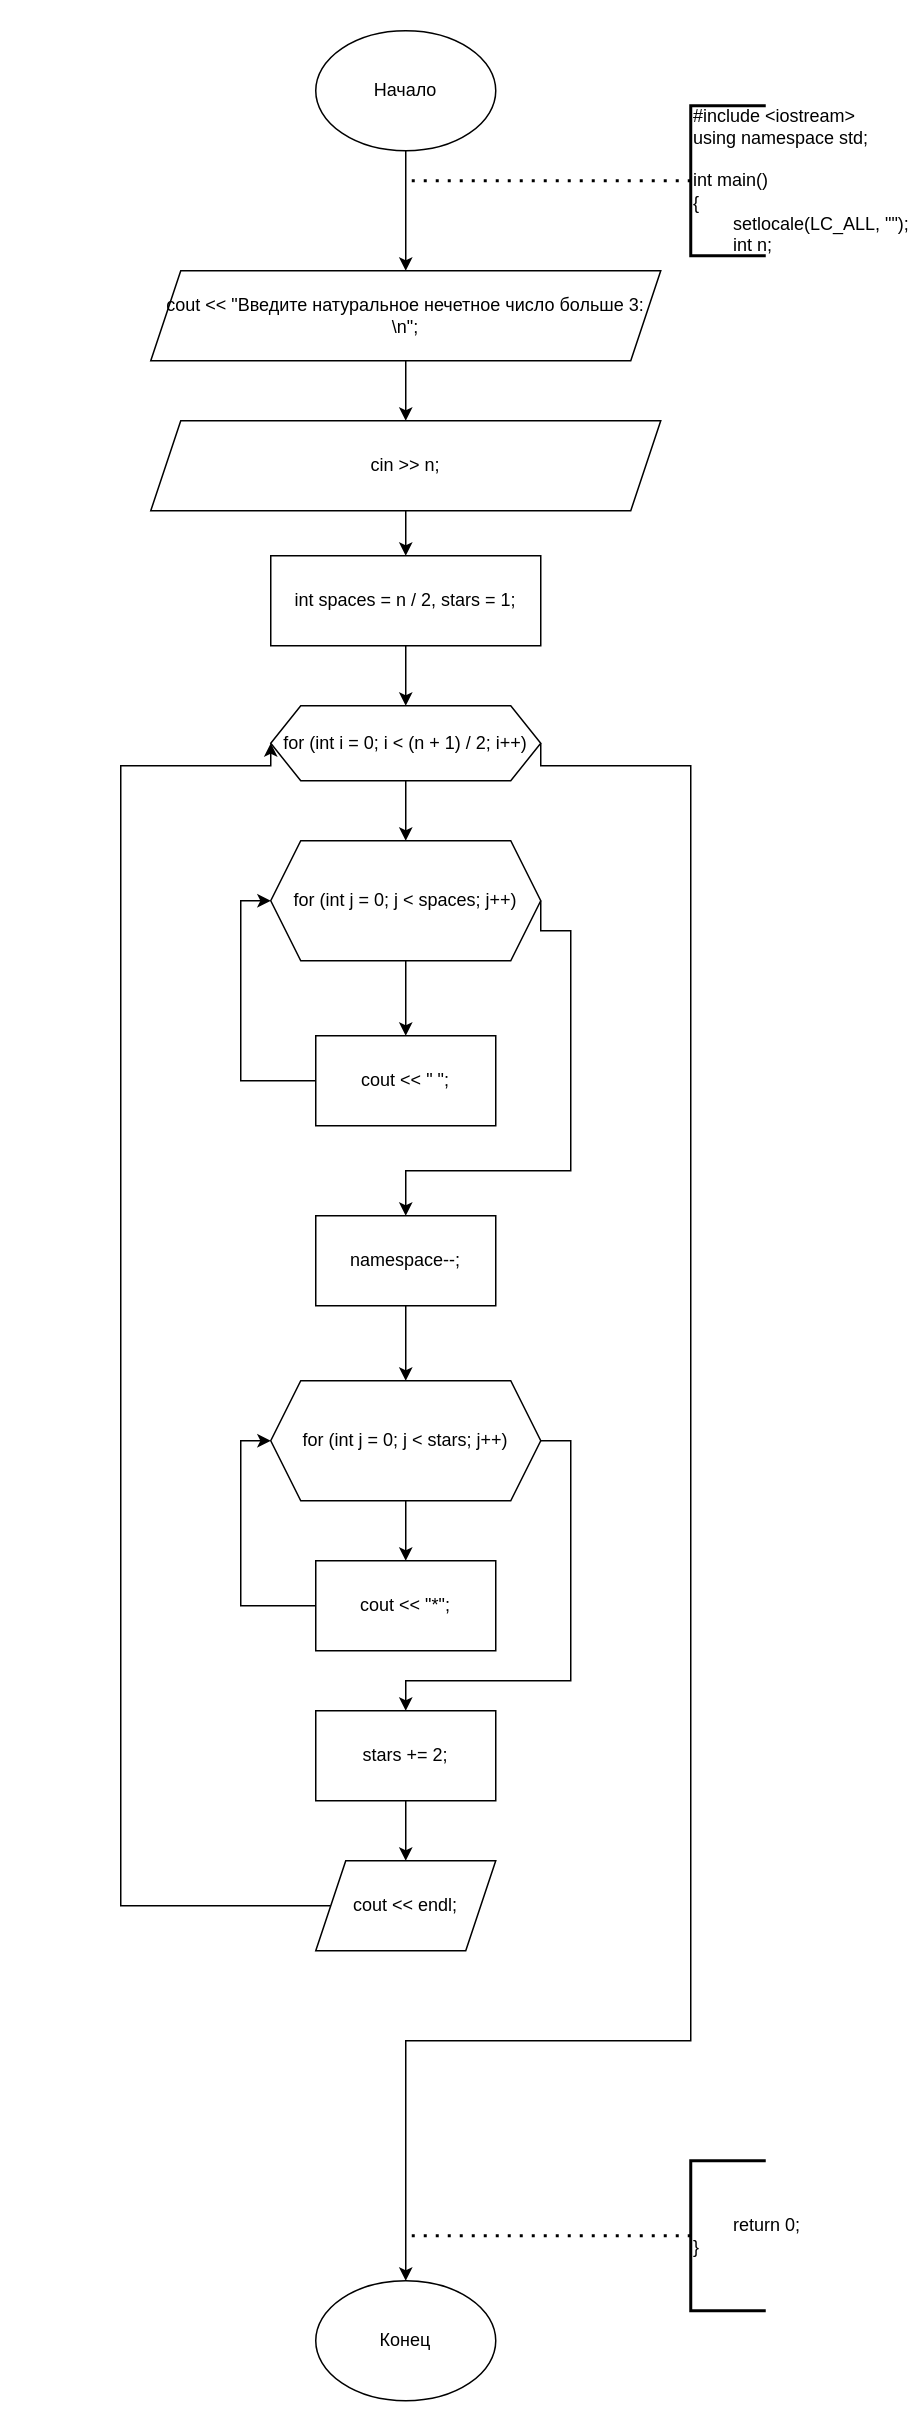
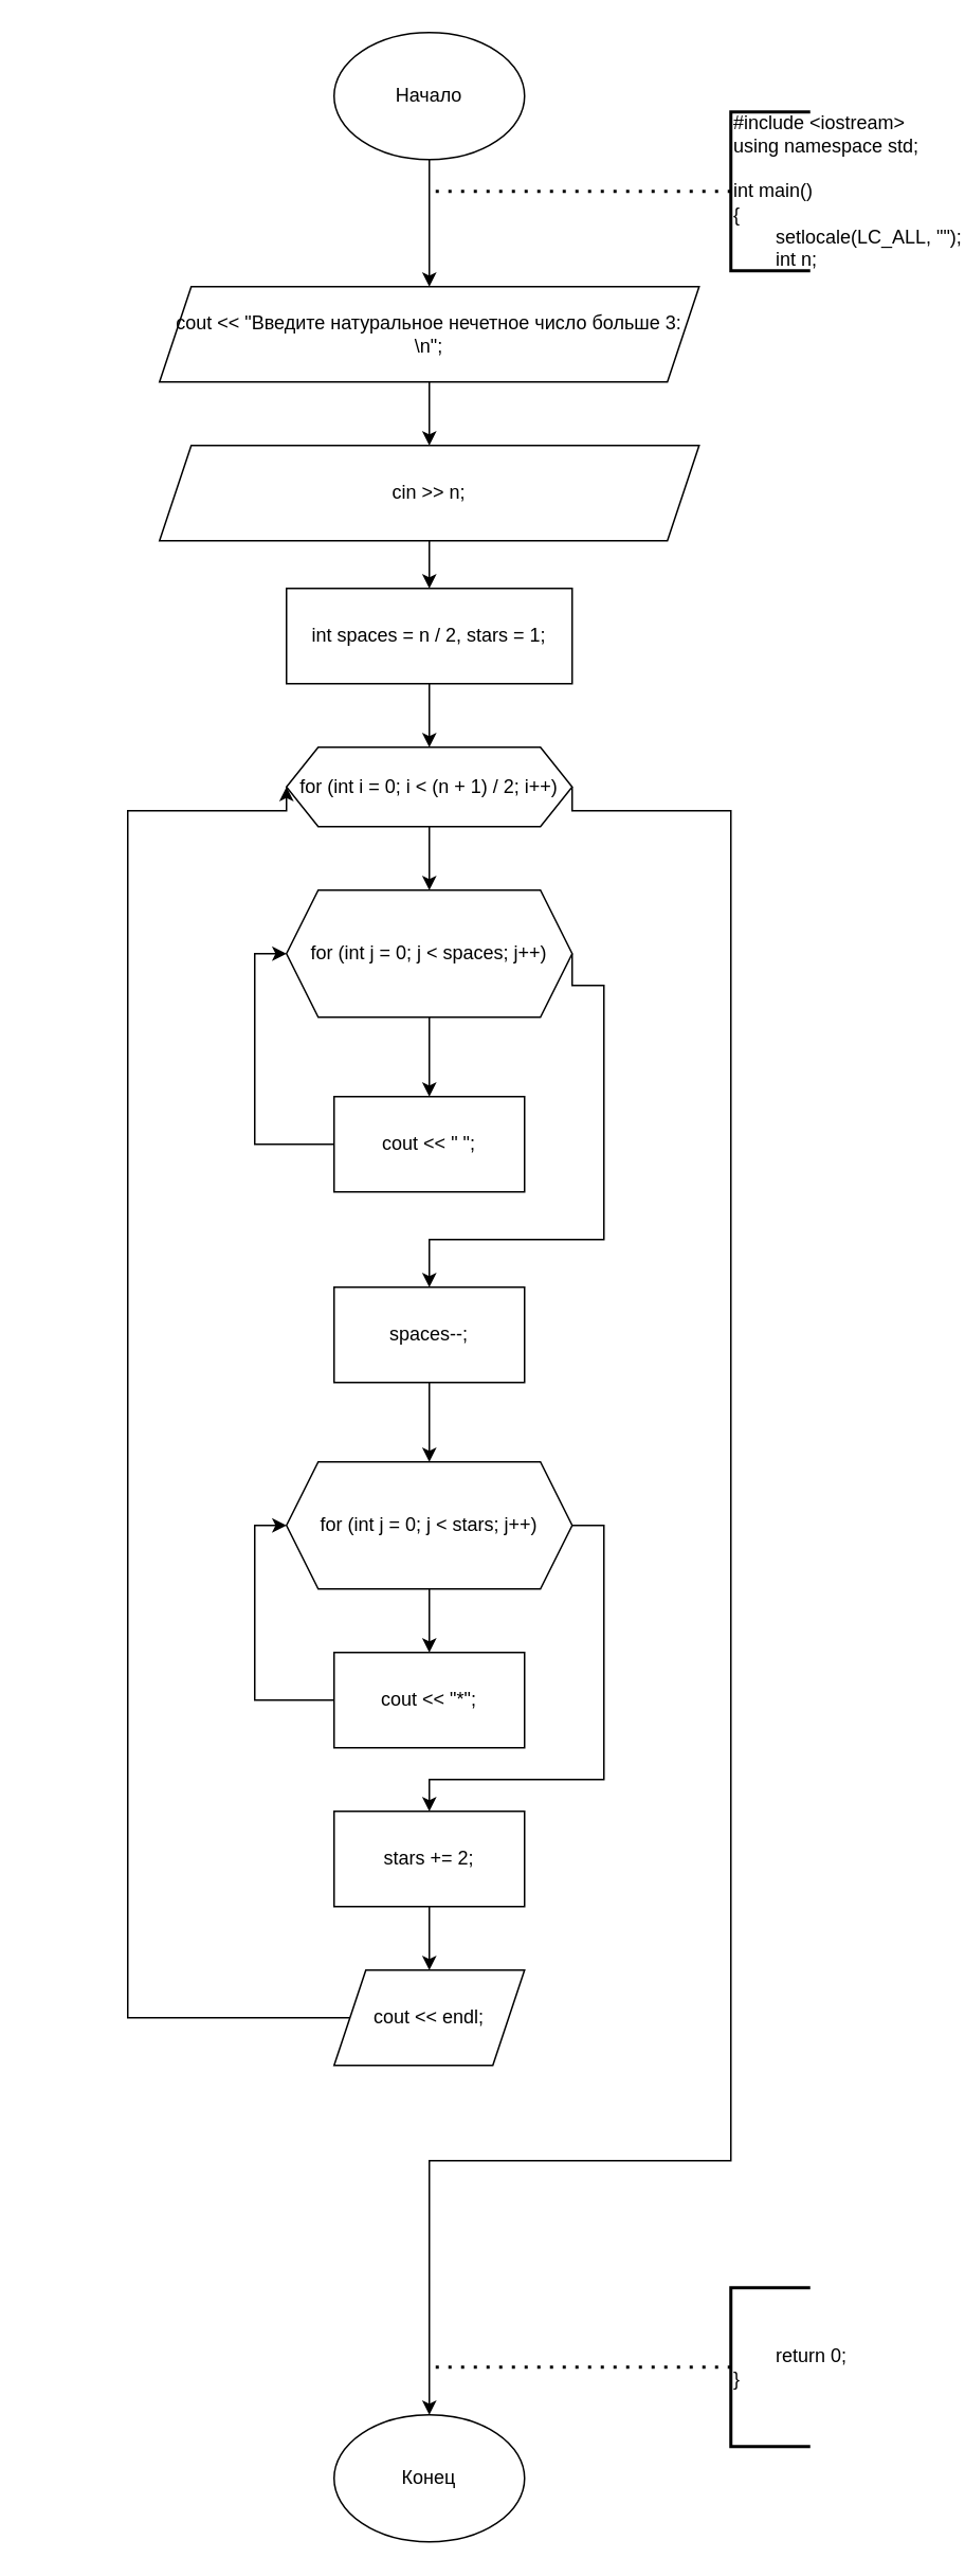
  <mxCell id="0" />
  <mxCell id="1" parent="0" />
  <mxCell id="2" style="edgeStyle=orthogonalEdgeStyle;rounded=0;orthogonalLoop=1;jettySize=auto;html=1;exitX=0.5;exitY=1;exitDx=0;exitDy=0;entryX=0.5;entryY=0;entryDx=0;entryDy=0;" edge="1" parent="1" source="3"><mxGeometry relative="1" as="geometry"><mxPoint x="270" y="180" as="targetPoint" /></mxGeometry></mxCell>
  <mxCell id="3" value="Начало" style="ellipse;whiteSpace=wrap;html=1;" vertex="1" parent="1"><mxGeometry x="210" y="20" width="120" height="80" as="geometry" /></mxCell>
  <mxCell id="4" style="edgeStyle=orthogonalEdgeStyle;rounded=0;orthogonalLoop=1;jettySize=auto;html=1;exitX=0.5;exitY=1;exitDx=0;exitDy=0;entryX=0.5;entryY=0;entryDx=0;entryDy=0;" edge="1" parent="1" source="5" target="7"><mxGeometry relative="1" as="geometry" /></mxCell>
  <mxCell id="5" value="&lt;div&gt;cout &amp;lt;&amp;lt; &quot;Введите натуральное нечетное число больше 3: \n&quot;;&lt;/div&gt;" style="shape=parallelogram;perimeter=parallelogramPerimeter;whiteSpace=wrap;html=1;fixedSize=1;" vertex="1" parent="1"><mxGeometry x="100" y="180" width="340" height="60" as="geometry" /></mxCell>
  <mxCell id="6" style="edgeStyle=orthogonalEdgeStyle;rounded=0;orthogonalLoop=1;jettySize=auto;html=1;exitX=0.5;exitY=1;exitDx=0;exitDy=0;entryX=0.5;entryY=0;entryDx=0;entryDy=0;" edge="1" parent="1" source="7" target="18"><mxGeometry relative="1" as="geometry" /></mxCell>
  <mxCell id="7" value="&lt;div&gt;cin &amp;gt;&amp;gt; n;&lt;/div&gt;" style="shape=parallelogram;perimeter=parallelogramPerimeter;whiteSpace=wrap;html=1;fixedSize=1;" vertex="1" parent="1"><mxGeometry x="100" y="280" width="340" height="60" as="geometry" /></mxCell>
  <mxCell id="8" value="" style="endArrow=none;dashed=1;html=1;dashPattern=1 3;strokeWidth=2;rounded=0;" edge="1" parent="1"><mxGeometry width="50" height="50" relative="1" as="geometry"><mxPoint x="460" y="120" as="sourcePoint" /><mxPoint x="270" y="120" as="targetPoint" /></mxGeometry></mxCell>
  <mxCell id="9" value="&lt;div&gt;#include &amp;lt;iostream&amp;gt;&lt;/div&gt;&lt;div&gt;using namespace std;&lt;/div&gt;&lt;div&gt;&lt;br&gt;&lt;/div&gt;&lt;div&gt;int main()&lt;/div&gt;&lt;div&gt;{&lt;/div&gt;&lt;div&gt;&lt;span style=&quot;white-space-collapse: collapse;&quot;&gt;&lt;span style=&quot;white-space-collapse: preserve;&quot;&gt;&#09;&lt;/span&gt;setlocale(LC_ALL, &quot;&quot;);&lt;/span&gt;&lt;/div&gt;&lt;div&gt;&lt;span style=&quot;white-space-collapse: collapse;&quot;&gt;&lt;span style=&quot;white-space-collapse: preserve;&quot;&gt;&#09;&lt;/span&gt;int n;&lt;/span&gt;&lt;/div&gt;" style="strokeWidth=2;html=1;shape=mxgraph.flowchart.annotation_1;align=left;pointerEvents=1;" vertex="1" parent="1"><mxGeometry x="460" y="70" width="50" height="100" as="geometry" /></mxCell>
  <mxCell id="10" value="Конец" style="ellipse;whiteSpace=wrap;html=1;" vertex="1" parent="1"><mxGeometry x="210" y="1520" width="120" height="80" as="geometry" /></mxCell>
  <mxCell id="11" value="" style="endArrow=none;dashed=1;html=1;dashPattern=1 3;strokeWidth=2;rounded=0;" edge="1" parent="1"><mxGeometry width="50" height="50" relative="1" as="geometry"><mxPoint x="460" y="1490" as="sourcePoint" /><mxPoint x="270" y="1490" as="targetPoint" /></mxGeometry></mxCell>
  <mxCell id="12" value="&lt;div&gt;&lt;span style=&quot;white-space-collapse: collapse;&quot;&gt;&lt;span style=&quot;white-space-collapse: preserve;&quot;&gt;&#09;&lt;/span&gt;return 0;&lt;/span&gt;&lt;/div&gt;&lt;div&gt;}&lt;/div&gt;" style="strokeWidth=2;html=1;shape=mxgraph.flowchart.annotation_1;align=left;pointerEvents=1;" vertex="1" parent="1"><mxGeometry x="460" y="1440" width="50" height="100" as="geometry" /></mxCell>
  <mxCell id="13" style="edgeStyle=orthogonalEdgeStyle;rounded=0;orthogonalLoop=1;jettySize=auto;html=1;exitX=0.5;exitY=1;exitDx=0;exitDy=0;entryX=0;entryY=0.5;entryDx=0;entryDy=0;" edge="1" parent="1"><mxGeometry relative="1" as="geometry"><mxPoint x="190" y="1070" as="targetPoint" /><Array as="points"><mxPoint x="130" y="1510" /><mxPoint x="20" y="1510" /><mxPoint x="20" y="1070" /></Array></mxGeometry></mxCell>
  <mxCell id="14" style="edgeStyle=orthogonalEdgeStyle;rounded=0;orthogonalLoop=1;jettySize=auto;html=1;exitX=0.5;exitY=1;exitDx=0;exitDy=0;entryX=0.5;entryY=0;entryDx=0;entryDy=0;" edge="1" parent="1" source="16" target="21"><mxGeometry relative="1" as="geometry" /></mxCell>
  <mxCell id="15" style="edgeStyle=orthogonalEdgeStyle;rounded=0;orthogonalLoop=1;jettySize=auto;html=1;exitX=1;exitY=0.5;exitDx=0;exitDy=0;entryX=0.5;entryY=0;entryDx=0;entryDy=0;" edge="1" parent="1" source="16" target="10"><mxGeometry relative="1" as="geometry"><Array as="points"><mxPoint x="460" y="510" /><mxPoint x="460" y="1360" /><mxPoint x="270" y="1360" /></Array></mxGeometry></mxCell>
  <mxCell id="16" value="for (int i = 0; i &amp;lt; (n + 1) / 2; i++)" style="shape=hexagon;perimeter=hexagonPerimeter2;whiteSpace=wrap;html=1;fixedSize=1;" vertex="1" parent="1"><mxGeometry x="180" y="470" width="180" height="50" as="geometry" /></mxCell>
  <mxCell id="17" style="edgeStyle=orthogonalEdgeStyle;rounded=0;orthogonalLoop=1;jettySize=auto;html=1;exitX=0.5;exitY=1;exitDx=0;exitDy=0;entryX=0.5;entryY=0;entryDx=0;entryDy=0;" edge="1" parent="1" source="18" target="16"><mxGeometry relative="1" as="geometry" /></mxCell>
  <mxCell id="18" value="int spaces = n / 2, stars = 1;" style="rounded=0;whiteSpace=wrap;html=1;" vertex="1" parent="1"><mxGeometry x="180" y="370" width="180" height="60" as="geometry" /></mxCell>
  <mxCell id="19" style="edgeStyle=orthogonalEdgeStyle;rounded=0;orthogonalLoop=1;jettySize=auto;html=1;exitX=0.5;exitY=1;exitDx=0;exitDy=0;entryX=0.5;entryY=0;entryDx=0;entryDy=0;" edge="1" parent="1" source="21" target="23"><mxGeometry relative="1" as="geometry" /></mxCell>
  <mxCell id="20" style="edgeStyle=orthogonalEdgeStyle;rounded=0;orthogonalLoop=1;jettySize=auto;html=1;exitX=1;exitY=0.5;exitDx=0;exitDy=0;entryX=0.5;entryY=0;entryDx=0;entryDy=0;" edge="1" parent="1" source="21" target="25"><mxGeometry relative="1" as="geometry"><Array as="points"><mxPoint x="380" y="620" /><mxPoint x="380" y="780" /><mxPoint x="270" y="780" /></Array></mxGeometry></mxCell>
  <mxCell id="21" value="for (int j = 0; j &amp;lt; spaces; j++)" style="shape=hexagon;perimeter=hexagonPerimeter2;whiteSpace=wrap;html=1;fixedSize=1;" vertex="1" parent="1"><mxGeometry x="180" y="560" width="180" height="80" as="geometry" /></mxCell>
  <mxCell id="22" style="edgeStyle=orthogonalEdgeStyle;rounded=0;orthogonalLoop=1;jettySize=auto;html=1;exitX=0;exitY=0.5;exitDx=0;exitDy=0;entryX=0;entryY=0.5;entryDx=0;entryDy=0;" edge="1" parent="1" source="23" target="21"><mxGeometry relative="1" as="geometry" /></mxCell>
  <mxCell id="23" value="cout &amp;lt;&amp;lt; &quot; &quot;;" style="rounded=0;whiteSpace=wrap;html=1;" vertex="1" parent="1"><mxGeometry x="210" y="690" width="120" height="60" as="geometry" /></mxCell>
  <mxCell id="24" style="edgeStyle=orthogonalEdgeStyle;rounded=0;orthogonalLoop=1;jettySize=auto;html=1;exitX=0.5;exitY=1;exitDx=0;exitDy=0;entryX=0.5;entryY=0;entryDx=0;entryDy=0;" edge="1" parent="1" source="25" target="28"><mxGeometry relative="1" as="geometry" /></mxCell>
- <mxCell id="25" value="namespace--;" style="rounded=0;whiteSpace=wrap;html=1;" vertex="1" parent="1"><mxGeometry x="210" y="810" width="120" height="60" as="geometry" /></mxCell>
+ <mxCell id="25" value="spaces--;" style="rounded=0;whiteSpace=wrap;html=1;" vertex="1" parent="1"><mxGeometry x="210" y="810" width="120" height="60" as="geometry" /></mxCell>
  <mxCell id="26" style="edgeStyle=orthogonalEdgeStyle;rounded=0;orthogonalLoop=1;jettySize=auto;html=1;exitX=0.5;exitY=1;exitDx=0;exitDy=0;entryX=0.5;entryY=0;entryDx=0;entryDy=0;" edge="1" parent="1" source="28" target="30"><mxGeometry relative="1" as="geometry" /></mxCell>
  <mxCell id="27" style="edgeStyle=orthogonalEdgeStyle;rounded=0;orthogonalLoop=1;jettySize=auto;html=1;exitX=1;exitY=0.5;exitDx=0;exitDy=0;" edge="1" parent="1" source="28" target="32"><mxGeometry relative="1" as="geometry"><Array as="points"><mxPoint x="380" y="960" /><mxPoint x="380" y="1120" /><mxPoint x="270" y="1120" /></Array></mxGeometry></mxCell>
  <mxCell id="28" value="for (int j = 0; j &amp;lt; stars; j++)" style="shape=hexagon;perimeter=hexagonPerimeter2;whiteSpace=wrap;html=1;fixedSize=1;" vertex="1" parent="1"><mxGeometry x="180" y="920" width="180" height="80" as="geometry" /></mxCell>
  <mxCell id="29" style="edgeStyle=orthogonalEdgeStyle;rounded=0;orthogonalLoop=1;jettySize=auto;html=1;exitX=0;exitY=0.5;exitDx=0;exitDy=0;entryX=0;entryY=0.5;entryDx=0;entryDy=0;" edge="1" parent="1" source="30" target="28"><mxGeometry relative="1" as="geometry" /></mxCell>
  <mxCell id="30" value="cout &amp;lt;&amp;lt; &quot;*&quot;;" style="rounded=0;whiteSpace=wrap;html=1;" vertex="1" parent="1"><mxGeometry x="210" y="1040" width="120" height="60" as="geometry" /></mxCell>
  <mxCell id="31" style="edgeStyle=orthogonalEdgeStyle;rounded=0;orthogonalLoop=1;jettySize=auto;html=1;exitX=0.5;exitY=1;exitDx=0;exitDy=0;entryX=0.5;entryY=0;entryDx=0;entryDy=0;" edge="1" parent="1" source="32" target="34"><mxGeometry relative="1" as="geometry" /></mxCell>
  <mxCell id="32" value="stars += 2;" style="rounded=0;whiteSpace=wrap;html=1;" vertex="1" parent="1"><mxGeometry x="210" y="1140" width="120" height="60" as="geometry" /></mxCell>
  <mxCell id="33" style="edgeStyle=orthogonalEdgeStyle;rounded=0;orthogonalLoop=1;jettySize=auto;html=1;exitX=0;exitY=0.5;exitDx=0;exitDy=0;entryX=0;entryY=0.5;entryDx=0;entryDy=0;" edge="1" parent="1" source="34" target="16"><mxGeometry relative="1" as="geometry"><Array as="points"><mxPoint x="80" y="1270" /><mxPoint x="80" y="510" /></Array></mxGeometry></mxCell>
  <mxCell id="34" value="cout &amp;lt;&amp;lt; endl;" style="shape=parallelogram;perimeter=parallelogramPerimeter;whiteSpace=wrap;html=1;fixedSize=1;" vertex="1" parent="1"><mxGeometry x="210" y="1240" width="120" height="60" as="geometry" /></mxCell>
